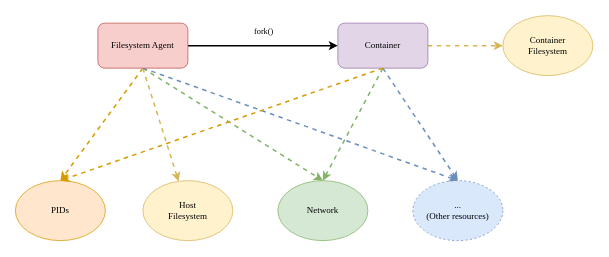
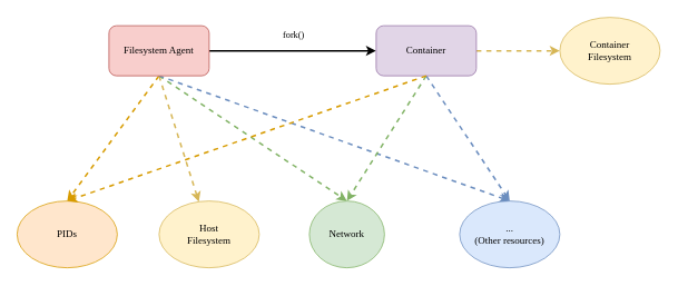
  <mxCell id="0" />
  <mxCell id="1" parent="0" />
  <mxCell id="2" style="orthogonalLoop=1;jettySize=auto;html=1;exitX=0.5;exitY=1;exitDx=0;exitDy=0;rounded=0;strokeWidth=2;dashed=1;fillColor=#ffe6cc;strokeColor=#d79b00;entryX=0.5;entryY=0;entryDx=0;entryDy=0;" parent="1" source="8" target="13" edge="1"><mxGeometry relative="1" as="geometry" /></mxCell>
  <mxCell id="3" style="edgeStyle=none;rounded=0;orthogonalLoop=1;jettySize=auto;html=1;exitX=0.5;exitY=1;exitDx=0;exitDy=0;dashed=1;strokeWidth=2;fillColor=#fff2cc;strokeColor=#d6b656;" parent="1" source="8" target="15" edge="1"><mxGeometry relative="1" as="geometry" /></mxCell>
  <mxCell id="4" style="edgeStyle=none;rounded=0;orthogonalLoop=1;jettySize=auto;html=1;exitX=0.5;exitY=1;exitDx=0;exitDy=0;entryX=0.5;entryY=0;entryDx=0;entryDy=0;dashed=1;strokeWidth=2;fillColor=#d5e8d4;strokeColor=#82b366;" parent="1" source="8" target="14" edge="1"><mxGeometry relative="1" as="geometry" /></mxCell>
  <mxCell id="5" style="edgeStyle=none;rounded=0;orthogonalLoop=1;jettySize=auto;html=1;exitX=0.5;exitY=1;exitDx=0;exitDy=0;entryX=0.5;entryY=0;entryDx=0;entryDy=0;dashed=1;strokeWidth=2;fillColor=#dae8fc;strokeColor=#6c8ebf;" parent="1" source="8" target="16" edge="1"><mxGeometry relative="1" as="geometry" /></mxCell>
  <mxCell id="6" style="edgeStyle=none;rounded=0;orthogonalLoop=1;jettySize=auto;html=1;exitX=1;exitY=0.5;exitDx=0;exitDy=0;entryX=0;entryY=0.5;entryDx=0;entryDy=0;strokeWidth=2;" parent="1" source="8" target="12" edge="1"><mxGeometry relative="1" as="geometry" /></mxCell>
  <mxCell id="7" value="&lt;font face=&quot;Comic Sans MS&quot;&gt;fork()&lt;/font&gt;" style="edgeLabel;html=1;align=center;verticalAlign=middle;resizable=0;points=[];" parent="6" vertex="1" connectable="0"><mxGeometry x="-0.252" y="-3" relative="1" as="geometry"><mxPoint x="25.71" y="-23" as="offset" /></mxGeometry></mxCell>
  <mxCell id="8" value="&lt;font face=&quot;Comic Sans MS&quot;&gt;Filesystem Agent&lt;/font&gt;" style="rounded=1;whiteSpace=wrap;html=1;fillColor=#f8cecc;strokeColor=#b85450;" parent="1" vertex="1"><mxGeometry x="130" y="30" width="120" height="60" as="geometry" /></mxCell>
  <mxCell id="9" style="edgeStyle=none;rounded=0;orthogonalLoop=1;jettySize=auto;html=1;exitX=1;exitY=0.5;exitDx=0;exitDy=0;entryX=0;entryY=0.5;entryDx=0;entryDy=0;dashed=1;strokeWidth=2;fillColor=#fff2cc;strokeColor=#d6b656;" parent="1" source="12" target="18" edge="1"><mxGeometry relative="1" as="geometry" /></mxCell>
  <mxCell id="10" style="edgeStyle=none;rounded=0;orthogonalLoop=1;jettySize=auto;html=1;exitX=0.5;exitY=1;exitDx=0;exitDy=0;entryX=0.5;entryY=0;entryDx=0;entryDy=0;dashed=1;strokeWidth=2;fillColor=#d5e8d4;strokeColor=#82b366;" parent="1" source="12" target="14" edge="1"><mxGeometry relative="1" as="geometry" /></mxCell>
  <mxCell id="11" style="edgeStyle=none;rounded=0;orthogonalLoop=1;jettySize=auto;html=1;exitX=0.5;exitY=1;exitDx=0;exitDy=0;entryX=0.5;entryY=0;entryDx=0;entryDy=0;dashed=1;strokeWidth=2;fillColor=#dae8fc;strokeColor=#6c8ebf;" parent="1" source="12" target="16" edge="1"><mxGeometry relative="1" as="geometry" /></mxCell>
  <mxCell id="12" value="&lt;font face=&quot;Comic Sans MS&quot;&gt;Container&lt;/font&gt;" style="rounded=1;whiteSpace=wrap;html=1;fillColor=#e1d5e7;strokeColor=#9673a6;" parent="1" vertex="1"><mxGeometry x="450" y="30" width="120" height="60" as="geometry" /></mxCell>
  <mxCell id="13" value="&lt;font face=&quot;Comic Sans MS&quot;&gt;PIDs&lt;/font&gt;" style="ellipse;whiteSpace=wrap;html=1;rounded=1;fillColor=#ffe6cc;strokeColor=#d79b00;" parent="1" vertex="1"><mxGeometry x="20" y="240" width="120" height="80" as="geometry" /></mxCell>
- <mxCell id="14" value="&lt;font face=&quot;Comic Sans MS&quot;&gt;Network&lt;/font&gt;" style="ellipse;whiteSpace=wrap;html=1;rounded=1;fillColor=#d5e8d4;strokeColor=#82b366;" parent="1" vertex="1"><mxGeometry x="370" y="240" width="120" height="80" as="geometry" /></mxCell>
+ <mxCell id="14" value="&lt;font face=&quot;Comic Sans MS&quot;&gt;Network&lt;/font&gt;" style="ellipse;whiteSpace=wrap;html=1;rounded=1;fillColor=#d5e8d4;strokeColor=#82b366;" parent="1" vertex="1"><mxGeometry x="370" y="240" width="90" height="80" as="geometry" /></mxCell>
  <mxCell id="15" value="&lt;font face=&quot;Comic Sans MS&quot;&gt;Host &lt;br&gt;Filesystem&lt;/font&gt;" style="ellipse;whiteSpace=wrap;html=1;rounded=1;fillColor=#fff2cc;strokeColor=#d6b656;" parent="1" vertex="1"><mxGeometry x="190" y="240" width="120" height="80" as="geometry" /></mxCell>
- <mxCell id="16" value="&lt;font face=&quot;Comic Sans MS&quot;&gt;... &lt;br&gt;(Other resources)&lt;/font&gt;" style="ellipse;whiteSpace=wrap;html=1;rounded=1;fillColor=#dae8fc;strokeColor=#6c8ebf;dashed=1;" parent="1" vertex="1"><mxGeometry x="550" y="240" width="120" height="80" as="geometry" /></mxCell>
+ <mxCell id="16" value="&lt;font face=&quot;Comic Sans MS&quot;&gt;... &lt;br&gt;(Other resources)&lt;/font&gt;" style="ellipse;whiteSpace=wrap;html=1;rounded=1;fillColor=#dae8fc;strokeColor=#6c8ebf;" parent="1" vertex="1"><mxGeometry x="550" y="240" width="120" height="80" as="geometry" /></mxCell>
  <mxCell id="17" style="orthogonalLoop=1;jettySize=auto;html=1;exitX=0.5;exitY=1;exitDx=0;exitDy=0;rounded=0;strokeWidth=2;dashed=1;fillColor=#ffe6cc;strokeColor=#d79b00;entryX=0.5;entryY=0;entryDx=0;entryDy=0;" parent="1" source="12" target="13" edge="1"><mxGeometry relative="1" as="geometry"><mxPoint x="210" y="160" as="sourcePoint" /><mxPoint x="110" y="250" as="targetPoint" /></mxGeometry></mxCell>
  <mxCell id="18" value="&lt;font face=&quot;Comic Sans MS&quot;&gt;Container&lt;br&gt;Filesystem&lt;/font&gt;" style="ellipse;whiteSpace=wrap;html=1;rounded=1;fillColor=#fff2cc;strokeColor=#d6b656;" parent="1" vertex="1"><mxGeometry x="670" y="20" width="120" height="80" as="geometry" /></mxCell>
